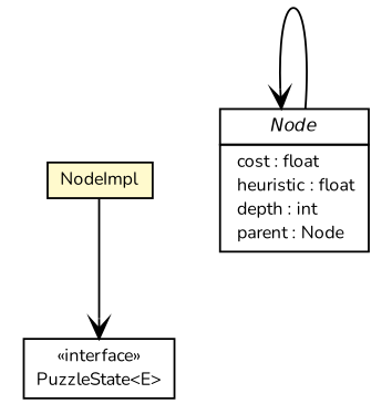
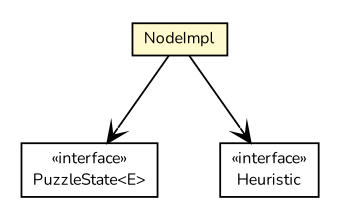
  digraph {
    fontname=Nunito
    node [fontcolor=black fontname=Nunito fontsize=9.0 shape=plaintext]
    edge [arrowhead=open color=black fontcolor=black fontname=Nunito fontsize=10.0 headport=p labelfontname=Helvetica labelfontsize=10 tailport=p]
    n1 [label=<<table border="0" cellborder="1" cellspacing="0" cellpadding="2" port="p" href="../PuzzleState.html"> 		<tr><td><table border="0" cellspacing="0" cellpadding="1"> 			<tr><td> &laquo;interface&raquo; </td></tr> 			<tr><td> PuzzleState&lt;E&gt; </td></tr> 		</table></td></tr> 		</table>>]
-   n3 [label=<<table border="0" cellborder="1" cellspacing="0" cellpadding="2" port="p" href="./Node.html"> 		<tr><td><table border="0" cellspacing="0" cellpadding="1"> 			<tr><td><font face="Helvetica-Oblique"> Node </font></td></tr> 		</table></td></tr> 		<tr><td><table border="0" cellspacing="0" cellpadding="1"> 			<tr><td align="left">  cost : float </td></tr> 			<tr><td align="left">  heuristic : float </td></tr> 			<tr><td align="left">  depth : int </td></tr> 			<tr><td align="left">  parent : Node </td></tr> 		</table></td></tr> 		</table>>]
+   n2 [label=<<table border="0" cellborder="1" cellspacing="0" cellpadding="2" port="p" href="../heuristic/Heuristic.html"> 		<tr><td><table border="0" cellspacing="0" cellpadding="1"> 			<tr><td> &laquo;interface&raquo; </td></tr> 			<tr><td> Heuristic </td></tr> 		</table></td></tr> 		</table>>]
    n4 [label=<<table border="0" cellborder="1" cellspacing="0" cellpadding="2" port="p" bgcolor="lemonChiffon" href="./NodeImpl.html"> 		<tr><td><table border="0" cellspacing="0" cellpadding="1"> 			<tr><td> NodeImpl </td></tr> 		</table></td></tr> 		</table>>]
-   n3 -> n3
    n4 -> n1
+   n4 -> n2
  }
